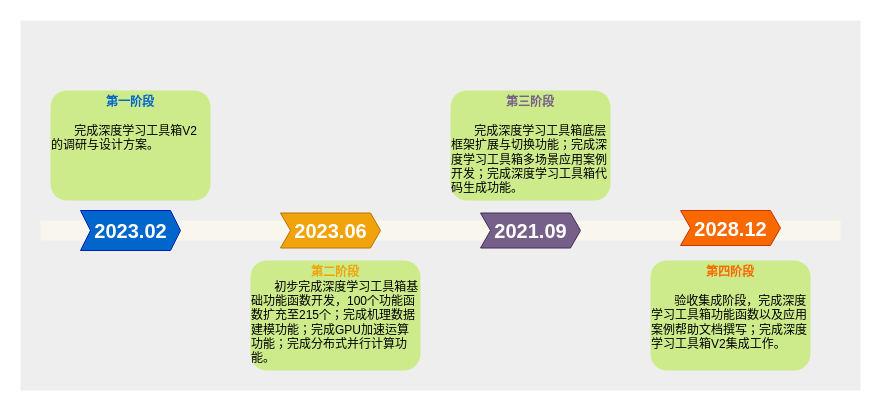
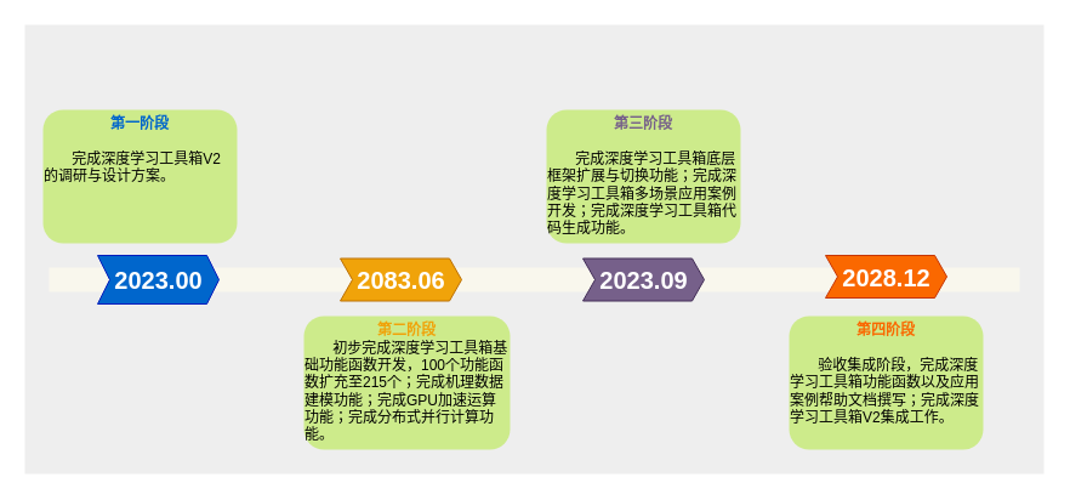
  <mxCell id="0" />
  <mxCell id="1" parent="0" />
  <mxCell id="2" value="" style="rounded=0;whiteSpace=wrap;html=1;fillColor=#eeeeee;strokeColor=none;" parent="1" vertex="1"><mxGeometry x="20" y="20" width="840" height="370" as="geometry" /></mxCell>
  <mxCell id="3" value="" style="rounded=0;whiteSpace=wrap;html=1;fillColor=#f9f7ed;strokeColor=none;" parent="1" vertex="1"><mxGeometry x="40" y="220" width="800" height="20" as="geometry" /></mxCell>
- <mxCell id="4" value="&lt;font style=&quot;font-size: 20px&quot;&gt;&lt;b&gt;2023.02&lt;/b&gt;&lt;/font&gt;" style="html=1;shadow=0;dashed=0;align=center;verticalAlign=middle;shape=mxgraph.arrows2.arrow;dy=0;dx=10;notch=10;fillColor=#0066CC;strokeColor=#001DBC;fontColor=#ffffff;" parent="1" vertex="1"><mxGeometry x="80" y="210" width="100" height="40" as="geometry" /></mxCell>
- <mxCell id="5" value="&lt;font style=&quot;font-size: 20px&quot;&gt;&lt;b&gt;2023.06&lt;/b&gt;&lt;/font&gt;" style="html=1;shadow=0;dashed=0;align=center;verticalAlign=middle;shape=mxgraph.arrows2.arrow;dy=0;dx=10;notch=10;fillColor=#f0a30a;strokeColor=#BD7000;fontColor=#ffffff;" parent="1" vertex="1"><mxGeometry x="280" y="212.5" width="100" height="35" as="geometry" /></mxCell>
- <mxCell id="6" value="&lt;font style=&quot;font-size: 20px&quot;&gt;&lt;b&gt;2021.09&lt;/b&gt;&lt;/font&gt;" style="html=1;shadow=0;dashed=0;align=center;verticalAlign=middle;shape=mxgraph.arrows2.arrow;dy=0;dx=10;notch=10;fillColor=#76608A;strokeColor=#432D57;fontColor=#ffffff;" parent="1" vertex="1"><mxGeometry x="480" y="212.5" width="100" height="35" as="geometry" /></mxCell>
+ <mxCell id="4" value="&lt;font style=&quot;font-size: 20px&quot;&gt;&lt;b&gt;2023.00&lt;/b&gt;&lt;/font&gt;" style="html=1;shadow=0;dashed=0;align=center;verticalAlign=middle;shape=mxgraph.arrows2.arrow;dy=0;dx=10;notch=10;fillColor=#0066CC;strokeColor=#001DBC;fontColor=#ffffff;" parent="1" vertex="1"><mxGeometry x="80" y="210" width="100" height="40" as="geometry" /></mxCell>
+ <mxCell id="5" value="&lt;font style=&quot;font-size: 20px&quot;&gt;&lt;b&gt;2083.06&lt;/b&gt;&lt;/font&gt;" style="html=1;shadow=0;dashed=0;align=center;verticalAlign=middle;shape=mxgraph.arrows2.arrow;dy=0;dx=10;notch=10;fillColor=#f0a30a;strokeColor=#BD7000;fontColor=#ffffff;" parent="1" vertex="1"><mxGeometry x="280" y="212.5" width="100" height="35" as="geometry" /></mxCell>
+ <mxCell id="6" value="&lt;font style=&quot;font-size: 20px&quot;&gt;&lt;b&gt;2023.09&lt;/b&gt;&lt;/font&gt;" style="html=1;shadow=0;dashed=0;align=center;verticalAlign=middle;shape=mxgraph.arrows2.arrow;dy=0;dx=10;notch=10;fillColor=#76608A;strokeColor=#432D57;fontColor=#ffffff;" parent="1" vertex="1"><mxGeometry x="480" y="212.5" width="100" height="35" as="geometry" /></mxCell>
  <mxCell id="7" value="&lt;font style=&quot;font-size: 20px&quot;&gt;&lt;b&gt;2028.12&lt;/b&gt;&lt;/font&gt;" style="html=1;shadow=0;dashed=0;align=center;verticalAlign=middle;shape=mxgraph.arrows2.arrow;dy=0;dx=10;notch=10;fillColor=#fa6800;strokeColor=#C73500;fontColor=#ffffff;" parent="1" vertex="1"><mxGeometry x="680" y="210" width="100" height="35" as="geometry" /></mxCell>
- <mxCell id="8" value="&lt;b&gt;&lt;font color=&quot;#0066cc&quot;&gt;第一阶段&lt;/font&gt;&lt;/b&gt;&lt;br&gt;&lt;br&gt;&lt;div style=&quot;text-align: left&quot;&gt;&lt;span&gt;&amp;nbsp; &amp;nbsp; &amp;nbsp; &amp;nbsp;完成深度学习工具箱V2的调研与设计方案。&lt;/span&gt;&lt;/div&gt;&lt;div style=&quot;text-align: left&quot;&gt;&lt;span&gt;&lt;br&gt;&lt;/span&gt;&lt;/div&gt;&lt;div style=&quot;text-align: left&quot;&gt;&lt;span&gt;&lt;br&gt;&lt;/span&gt;&lt;/div&gt;&lt;div style=&quot;text-align: left&quot;&gt;&lt;br&gt;&lt;/div&gt;" style="rounded=1;whiteSpace=wrap;html=1;fillColor=#cdeb8b;strokeColor=none;" parent="1" vertex="1"><mxGeometry x="50" y="90" width="160" height="110" as="geometry" /></mxCell>
+ <mxCell id="8" value="&lt;b&gt;&lt;font color=&quot;#0066cc&quot;&gt;第一阶段&lt;/font&gt;&lt;/b&gt;&lt;br&gt;&lt;br&gt;&lt;div style=&quot;text-align: left&quot;&gt;&lt;span&gt;&amp;nbsp; &amp;nbsp; &amp;nbsp; &amp;nbsp;完成深度学习工具箱V2的调研与设计方案。&lt;/span&gt;&lt;/div&gt;&lt;div style=&quot;text-align: left&quot;&gt;&lt;span&gt;&lt;br&gt;&lt;/span&gt;&lt;/div&gt;&lt;div style=&quot;text-align: left&quot;&gt;&lt;span&gt;&lt;br&gt;&lt;/span&gt;&lt;/div&gt;&lt;div style=&quot;text-align: left&quot;&gt;&lt;br&gt;&lt;/div&gt;" style="rounded=1;whiteSpace=wrap;html=1;fillColor=#cdeb8b;strokeColor=none;" parent="1" vertex="1"><mxGeometry x="35" y="90" width="160" height="110" as="geometry" /></mxCell>
  <mxCell id="9" value="&lt;b&gt;&lt;font color=&quot;#f0a30a&quot;&gt;第二阶段&lt;/font&gt;&lt;/b&gt;&lt;br&gt;&lt;div style=&quot;text-align: left&quot;&gt;&lt;span&gt;&amp;nbsp; &amp;nbsp; &amp;nbsp; &amp;nbsp;初步完成深度学习工具箱基础功能函数开发，100个功能函数扩充至215个；完成机理数据建模功能；完成GPU加速运算功能；完成分布式并行计算功能。&lt;/span&gt;&lt;/div&gt;" style="rounded=1;whiteSpace=wrap;html=1;fillColor=#cdeb8b;strokeColor=none;" parent="1" vertex="1"><mxGeometry x="250" y="260" width="170" height="110" as="geometry" /></mxCell>
  <mxCell id="10" value="&lt;b&gt;&lt;font color=&quot;#76608a&quot;&gt;第三阶段&lt;/font&gt;&lt;/b&gt;&lt;br&gt;&lt;br&gt;&lt;div style=&quot;text-align: left&quot;&gt;&lt;span&gt;&amp;nbsp; &amp;nbsp; &amp;nbsp; &amp;nbsp;完成深度学习工具箱底层框架扩展与切换功能；完成深度学习工具箱多场景应用案例开发；完成深度学习工具箱代码生成功能。&lt;/span&gt;&lt;/div&gt;" style="rounded=1;whiteSpace=wrap;html=1;fillColor=#cdeb8b;strokeColor=none;" parent="1" vertex="1"><mxGeometry x="450" y="90" width="160" height="110" as="geometry" /></mxCell>
  <mxCell id="11" value="&lt;b&gt;&lt;font color=&quot;#fa6800&quot;&gt;第四阶段&lt;/font&gt;&lt;br&gt;&lt;br&gt;&lt;/b&gt;&lt;div style=&quot;text-align: left&quot;&gt;&lt;span&gt;&amp;nbsp; &amp;nbsp; &amp;nbsp; &amp;nbsp;验收集成阶段，完成深度学习工具箱功能函数以及应用案例帮助文档撰写；完成深度学习工具箱V2集成工作。&lt;/span&gt;&lt;/div&gt;&lt;div style=&quot;text-align: left&quot;&gt;&lt;span&gt;&lt;br&gt;&lt;/span&gt;&lt;/div&gt;" style="rounded=1;whiteSpace=wrap;html=1;fillColor=#cdeb8b;strokeColor=none;" parent="1" vertex="1"><mxGeometry x="650" y="260" width="160" height="110" as="geometry" /></mxCell>
